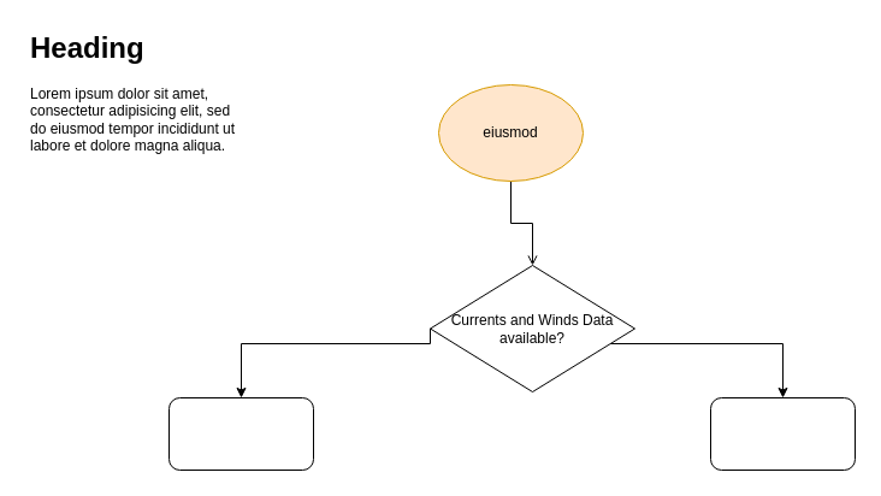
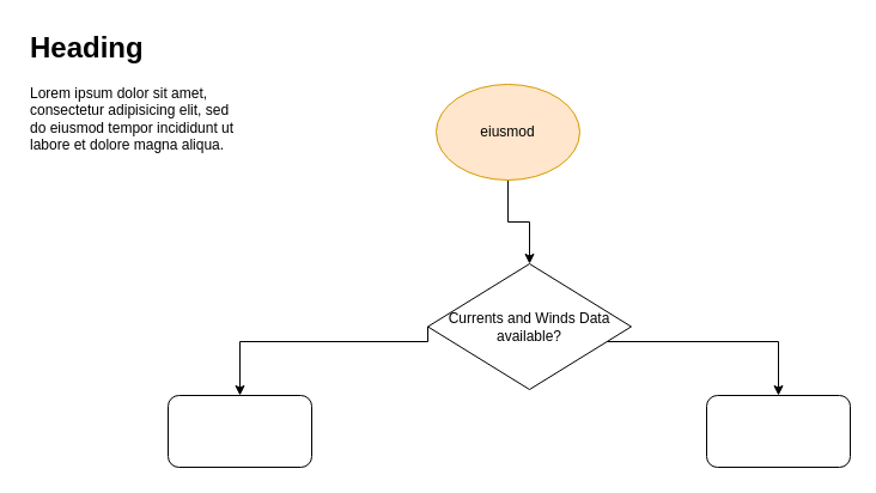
  <mxCell id="0" />
  <mxCell id="1" parent="0" />
- <mxCell id="2" value="" style="edgeStyle=orthogonalEdgeStyle;rounded=0;orthogonalLoop=1;jettySize=auto;html=1;endArrow=open;" edge="1" parent="1" source="3" target="5"><mxGeometry relative="1" as="geometry" /></mxCell>
+ <mxCell id="2" value="" style="edgeStyle=orthogonalEdgeStyle;rounded=0;orthogonalLoop=1;jettySize=auto;html=1;" edge="1" parent="1" source="3" target="5"><mxGeometry relative="1" as="geometry" /></mxCell>
  <mxCell id="3" value="eiusmod" style="ellipse;whiteSpace=wrap;html=1;fillColor=#ffe6cc;strokeColor=#d79b00;" vertex="1" parent="1"><mxGeometry x="364" y="70" width="120" height="80" as="geometry" /></mxCell>
  <mxCell id="4" value="" style="edgeStyle=orthogonalEdgeStyle;rounded=0;orthogonalLoop=1;jettySize=auto;html=1;entryX=0.5;entryY=0;entryDx=0;entryDy=0;" edge="1" parent="1" source="5" target="6"><mxGeometry relative="1" as="geometry"><Array as="points"><mxPoint x="650" y="285" /></Array></mxGeometry></mxCell>
  <mxCell id="5" value="Currents and Winds Data available?" style="rhombus;whiteSpace=wrap;html=1;" vertex="1" parent="1"><mxGeometry x="357" y="220" width="170" height="105" as="geometry" /></mxCell>
  <mxCell id="6" value="" style="rounded=1;whiteSpace=wrap;html=1;" vertex="1" parent="1"><mxGeometry x="590" y="330" width="120" height="60" as="geometry" /></mxCell>
  <mxCell id="7" value="" style="rounded=1;whiteSpace=wrap;html=1;" vertex="1" parent="1"><mxGeometry x="140" y="330" width="120" height="60" as="geometry" /></mxCell>
  <mxCell id="8" value="" style="edgeStyle=orthogonalEdgeStyle;rounded=0;orthogonalLoop=1;jettySize=auto;html=1;entryX=0.5;entryY=0;entryDx=0;entryDy=0;exitX=0;exitY=0.5;exitDx=0;exitDy=0;" edge="1" parent="1" source="5" target="7"><mxGeometry relative="1" as="geometry"><mxPoint x="501" y="295" as="sourcePoint" /><mxPoint x="660" y="340" as="targetPoint" /><Array as="points"><mxPoint x="200" y="285" /></Array></mxGeometry></mxCell>
  <mxCell id="9" value="&lt;h1&gt;Heading&lt;/h1&gt;&lt;p&gt;Lorem ipsum dolor sit amet, consectetur adipisicing elit, sed do eiusmod tempor incididunt ut labore et dolore magna aliqua.&lt;/p&gt;" style="text;html=1;strokeColor=none;fillColor=none;spacing=5;spacingTop=-20;whiteSpace=wrap;overflow=hidden;rounded=0;" vertex="1" parent="1"><mxGeometry x="20" y="20" width="190" height="120" as="geometry" /></mxCell>
